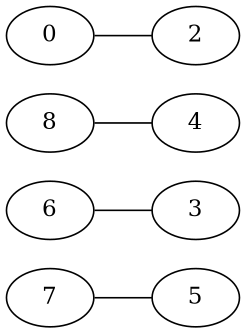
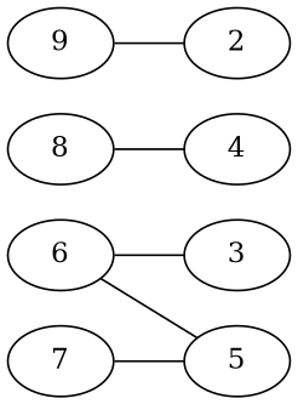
  graph {
    rankdir=LR
    6
    3
    5
    7
    8
    4
-   9 [label=0]
+   9
    2
    6 -- 3
+   6 -- 5
    7 -- 5
    8 -- 4
    9 -- 2
  }
